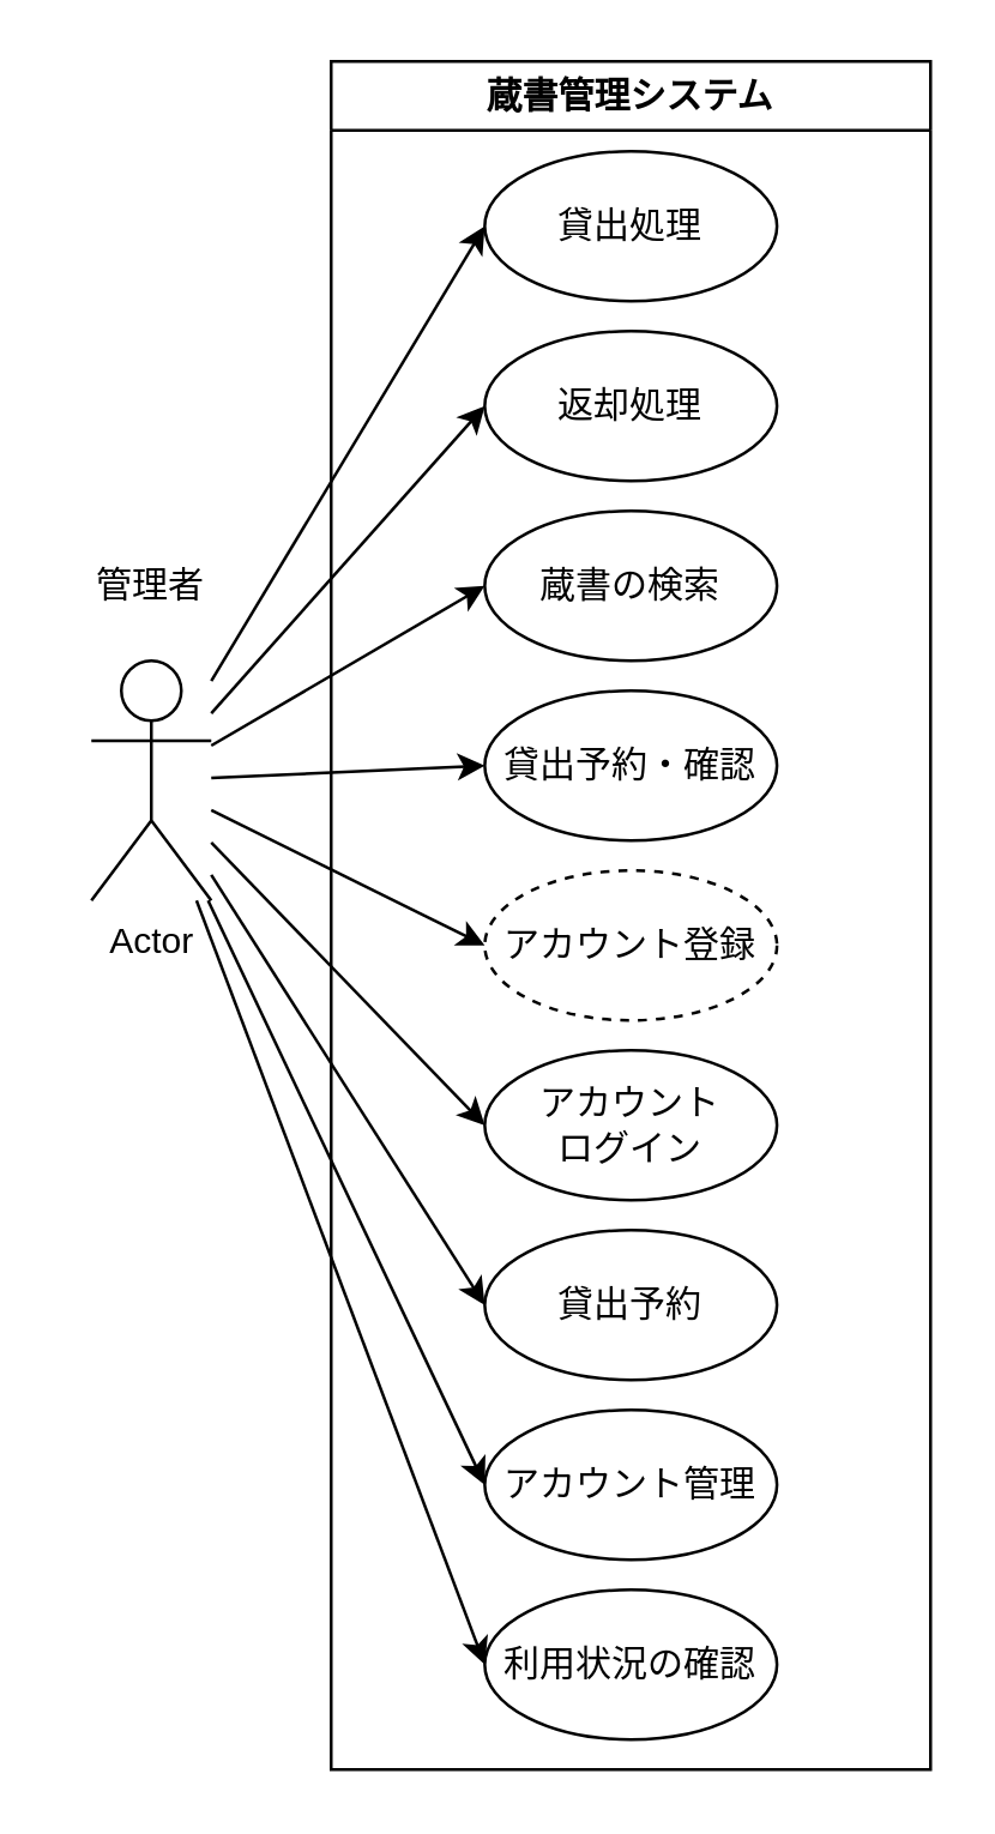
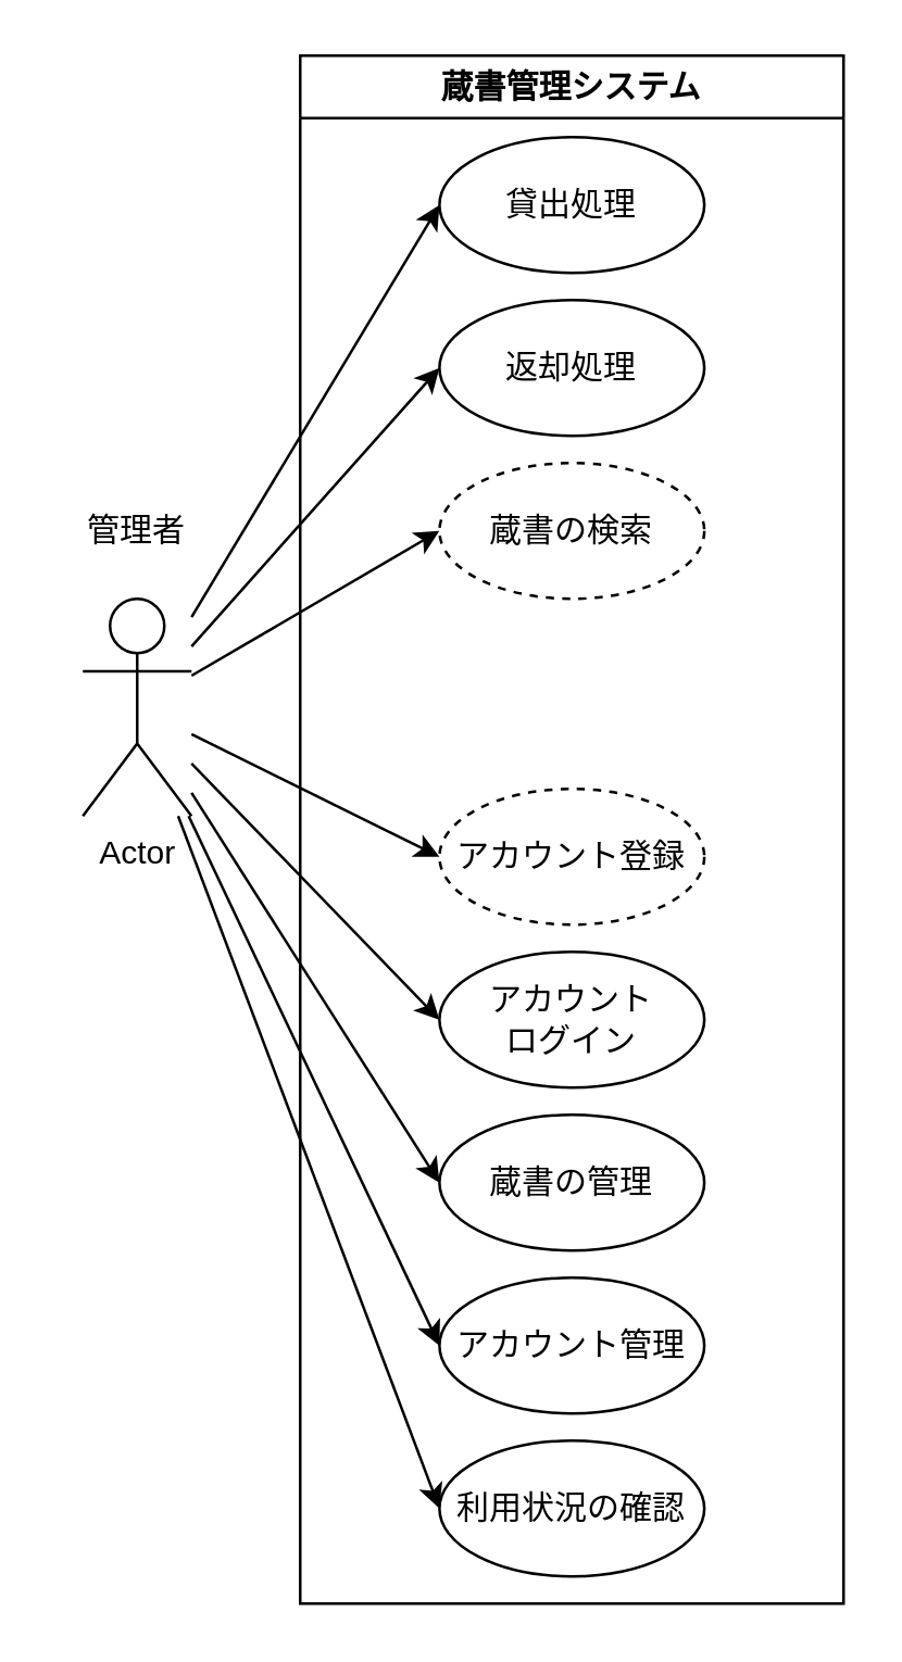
  <mxCell id="0" />
  <mxCell id="1" parent="0" />
  <mxCell id="2" style="edgeStyle=none;html=1;entryX=0;entryY=0.5;entryDx=0;entryDy=0;strokeColor=#000000;fontColor=#000000;" edge="1" parent="1" source="11" target="13"><mxGeometry relative="1" as="geometry" /></mxCell>
  <mxCell id="3" style="edgeStyle=none;html=1;entryX=0;entryY=0.5;entryDx=0;entryDy=0;strokeColor=#000000;fontColor=#000000;" edge="1" parent="1" source="11" target="14"><mxGeometry relative="1" as="geometry" /></mxCell>
  <mxCell id="4" style="edgeStyle=none;html=1;entryX=0;entryY=0.5;entryDx=0;entryDy=0;strokeColor=#000000;fontColor=#000000;" edge="1" parent="1" source="11" target="15"><mxGeometry relative="1" as="geometry" /></mxCell>
- <mxCell id="5" style="edgeStyle=none;html=1;entryX=0;entryY=0.5;entryDx=0;entryDy=0;strokeColor=#000000;fontColor=#000000;" edge="1" parent="1" source="11" target="16"><mxGeometry relative="1" as="geometry" /></mxCell>
  <mxCell id="6" style="edgeStyle=none;html=1;entryX=0;entryY=0.5;entryDx=0;entryDy=0;strokeColor=#000000;fontColor=#000000;" edge="1" parent="1" source="11" target="17"><mxGeometry relative="1" as="geometry" /></mxCell>
  <mxCell id="7" style="edgeStyle=none;html=1;entryX=0;entryY=0.5;entryDx=0;entryDy=0;strokeColor=#000000;fontColor=#000000;" edge="1" parent="1" source="11" target="18"><mxGeometry relative="1" as="geometry" /></mxCell>
  <mxCell id="8" style="edgeStyle=none;html=1;entryX=0;entryY=0.5;entryDx=0;entryDy=0;strokeColor=#000000;fontColor=#000000;" edge="1" parent="1" source="11" target="19"><mxGeometry relative="1" as="geometry" /></mxCell>
  <mxCell id="9" style="edgeStyle=none;html=1;entryX=0;entryY=0.5;entryDx=0;entryDy=0;strokeColor=#000000;fontColor=#000000;" edge="1" parent="1" source="11" target="20"><mxGeometry relative="1" as="geometry" /></mxCell>
  <mxCell id="10" style="edgeStyle=none;html=1;entryX=0;entryY=0.5;entryDx=0;entryDy=0;strokeColor=#000000;fontColor=#000000;" edge="1" parent="1" source="11" target="21"><mxGeometry relative="1" as="geometry" /></mxCell>
  <mxCell id="11" value="Actor" style="shape=umlActor;verticalLabelPosition=bottom;verticalAlign=top;html=1;outlineConnect=0;fillColor=none;strokeColor=#000000;" vertex="1" parent="1"><mxGeometry x="30" y="220" width="40" height="80" as="geometry" /></mxCell>
  <mxCell id="12" value="&lt;font color=&quot;#000000&quot;&gt;蔵書管理システム&lt;/font&gt;" style="swimlane;whiteSpace=wrap;html=1;strokeColor=#000000;fillColor=none;" vertex="1" parent="1"><mxGeometry x="110" y="20" width="200" height="570" as="geometry" /></mxCell>
  <mxCell id="13" value="貸出処理" style="ellipse;whiteSpace=wrap;html=1;strokeColor=#000000;fontColor=#000000;fillColor=none;" vertex="1" parent="12"><mxGeometry x="51.25" y="30" width="97.5" height="50" as="geometry" /></mxCell>
  <mxCell id="14" value="返却処理" style="ellipse;whiteSpace=wrap;html=1;strokeColor=#000000;fontColor=#000000;fillColor=none;" vertex="1" parent="12"><mxGeometry x="51.25" y="90" width="97.5" height="50" as="geometry" /></mxCell>
- <mxCell id="15" value="蔵書の検索" style="ellipse;whiteSpace=wrap;html=1;strokeColor=#000000;fontColor=#000000;fillColor=none;" vertex="1" parent="12"><mxGeometry x="51.25" y="150" width="97.5" height="50" as="geometry" /></mxCell>
- <mxCell id="16" value="貸出予約・確認" style="ellipse;whiteSpace=wrap;html=1;strokeColor=#000000;fontColor=#000000;fillColor=none;" vertex="1" parent="12"><mxGeometry x="51.25" y="210" width="97.5" height="50" as="geometry" /></mxCell>
+ <mxCell id="15" value="蔵書の検索" style="ellipse;whiteSpace=wrap;html=1;strokeColor=#000000;fontColor=#000000;fillColor=none;dashed=1;" vertex="1" parent="12"><mxGeometry x="51.25" y="150" width="97.5" height="50" as="geometry" /></mxCell>
  <mxCell id="17" value="アカウント登録" style="ellipse;whiteSpace=wrap;html=1;strokeColor=#000000;fontColor=#000000;fillColor=none;dashed=1;" vertex="1" parent="12"><mxGeometry x="51.25" y="270" width="97.5" height="50" as="geometry" /></mxCell>
  <mxCell id="18" value="アカウント&lt;br&gt;ログイン" style="ellipse;whiteSpace=wrap;html=1;strokeColor=#000000;fontColor=#000000;fillColor=none;" vertex="1" parent="12"><mxGeometry x="51.25" y="330" width="97.5" height="50" as="geometry" /></mxCell>
- <mxCell id="19" value="貸出予約" style="ellipse;whiteSpace=wrap;html=1;strokeColor=#000000;fontColor=#000000;fillColor=none;" vertex="1" parent="12"><mxGeometry x="51.25" y="390" width="97.5" height="50" as="geometry" /></mxCell>
+ <mxCell id="19" value="蔵書の管理" style="ellipse;whiteSpace=wrap;html=1;strokeColor=#000000;fontColor=#000000;fillColor=none;" vertex="1" parent="12"><mxGeometry x="51.25" y="390" width="97.5" height="50" as="geometry" /></mxCell>
  <mxCell id="20" value="アカウント管理" style="ellipse;whiteSpace=wrap;html=1;strokeColor=#000000;fontColor=#000000;fillColor=none;" vertex="1" parent="12"><mxGeometry x="51.25" y="450" width="97.5" height="50" as="geometry" /></mxCell>
  <mxCell id="21" value="利用状況の確認" style="ellipse;whiteSpace=wrap;html=1;strokeColor=#000000;fontColor=#000000;fillColor=none;" vertex="1" parent="12"><mxGeometry x="51.25" y="510" width="97.5" height="50" as="geometry" /></mxCell>
  <mxCell id="22" value="管理者" style="text;html=1;strokeColor=none;fillColor=none;align=center;verticalAlign=middle;whiteSpace=wrap;rounded=0;fontColor=#000000;" vertex="1" parent="1"><mxGeometry x="20" y="180" width="60" height="30" as="geometry" /></mxCell>
